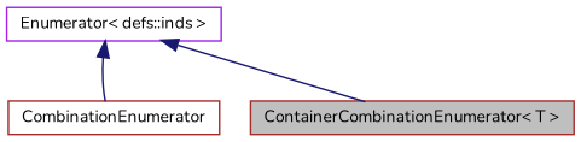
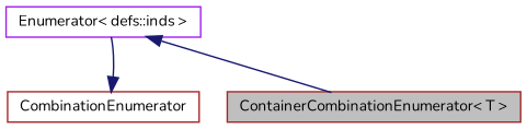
  digraph {
    fontname=Nunito
    node [color=brown fillcolor=white fontname=Nunito fontsize=10 shape=record style=filled]
    edge [color=midnightblue dir=back fontname=Nunito fontsize=10 labelfontname=Helvetica labelfontsize=10 style=solid]
    n1 [fillcolor=grey75 fontcolor=black height=0.2 label="ContainerCombinationEnumerator\< T \>" width=0.4]
    n2 [height=0.2 label=CombinationEnumerator width=0.4]
    n3 [color=purple height=0.2 label="Enumerator\< defs::inds \>" width=0.4]
    n3 -> n1
-   n3 -> n2
+   n2 -> n3
  }
